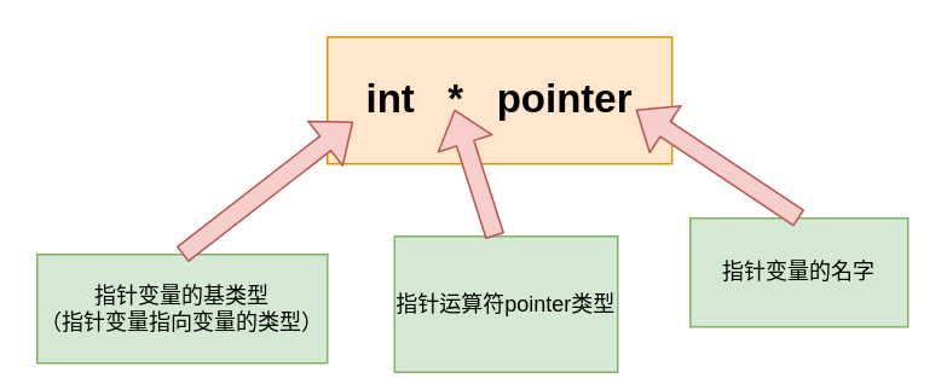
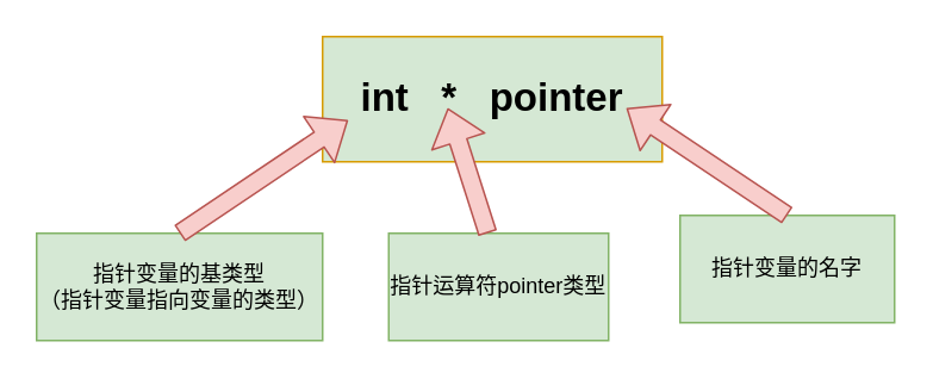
  <mxCell id="0" />
  <mxCell id="1" parent="0" />
- <mxCell id="2" value="&lt;h4 style=&quot;font-size: 22px&quot;&gt;int&amp;nbsp; &amp;nbsp;*&amp;nbsp; &amp;nbsp;pointer&lt;/h4&gt;" style="rounded=0;whiteSpace=wrap;html=1;fillColor=#ffe6cc;strokeColor=#d79b00;" vertex="1" parent="1"><mxGeometry x="180" y="20" width="190" height="70" as="geometry" /></mxCell>
- <mxCell id="3" value="指针变量的基类型&lt;br&gt;（指针变量指向变量的类型）" style="rounded=0;whiteSpace=wrap;html=1;fillColor=#d5e8d4;strokeColor=#82b366;" vertex="1" parent="1"><mxGeometry x="20" y="140" width="160" height="60" as="geometry" /></mxCell>
- <mxCell id="4" value="指针运算符pointer类型" style="rounded=0;whiteSpace=wrap;html=1;fillColor=#d5e8d4;strokeColor=#82b366;" vertex="1" parent="1"><mxGeometry x="217" y="130" width="123" height="75" as="geometry" /></mxCell>
+ <mxCell id="2" value="&lt;h4 style=&quot;font-size: 22px&quot;&gt;int&amp;nbsp; &amp;nbsp;*&amp;nbsp; &amp;nbsp;pointer&lt;/h4&gt;" style="rounded=0;whiteSpace=wrap;html=1;fillColor=#d5e8d4;strokeColor=#d79b00;" vertex="1" parent="1"><mxGeometry x="180" y="20" width="190" height="70" as="geometry" /></mxCell>
+ <mxCell id="3" value="指针变量的基类型&lt;br&gt;（指针变量指向变量的类型）" style="rounded=0;whiteSpace=wrap;html=1;fillColor=#d5e8d4;strokeColor=#82b366;" vertex="1" parent="1"><mxGeometry x="20" y="130" width="160" height="60" as="geometry" /></mxCell>
+ <mxCell id="4" value="指针运算符pointer类型" style="rounded=0;whiteSpace=wrap;html=1;fillColor=#d5e8d4;strokeColor=#82b366;" vertex="1" parent="1"><mxGeometry x="217" y="130" width="123" height="60" as="geometry" /></mxCell>
  <mxCell id="5" value="指针变量的名字" style="rounded=0;whiteSpace=wrap;html=1;fillColor=#d5e8d4;strokeColor=#82b366;" vertex="1" parent="1"><mxGeometry x="380" y="120" width="120" height="60" as="geometry" /></mxCell>
  <mxCell id="6" value="" style="shape=flexArrow;endArrow=classic;html=1;exitX=0.5;exitY=0;exitDx=0;exitDy=0;entryX=0.075;entryY=0.667;entryDx=0;entryDy=0;entryPerimeter=0;fillColor=#f8cecc;strokeColor=#b85450;" edge="1" parent="1" source="3" target="2"><mxGeometry width="50" height="50" relative="1" as="geometry"><mxPoint x="310" y="150" as="sourcePoint" /><mxPoint x="360" y="100" as="targetPoint" /></mxGeometry></mxCell>
  <mxCell id="7" value="" style="shape=flexArrow;endArrow=classic;html=1;exitX=0.45;exitY=0;exitDx=0;exitDy=0;exitPerimeter=0;fillColor=#f8cecc;strokeColor=#b85450;" edge="1" parent="1" source="4"><mxGeometry width="50" height="50" relative="1" as="geometry"><mxPoint x="310" y="130" as="sourcePoint" /><mxPoint x="250" y="60" as="targetPoint" /></mxGeometry></mxCell>
  <mxCell id="8" value="" style="shape=flexArrow;endArrow=classic;html=1;exitX=0.5;exitY=0;exitDx=0;exitDy=0;fillColor=#f8cecc;strokeColor=#b85450;" edge="1" parent="1" source="5"><mxGeometry width="50" height="50" relative="1" as="geometry"><mxPoint x="310" y="90" as="sourcePoint" /><mxPoint x="350" y="60" as="targetPoint" /></mxGeometry></mxCell>
